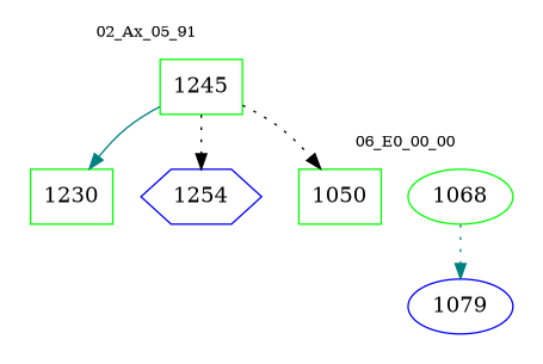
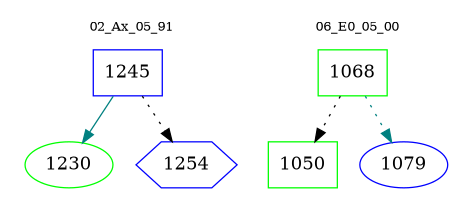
  digraph {
    node [color=green shape=box]
    edge [color=teal style=dotted]
-   n1 [label=1245]
-   n2 [label=1230]
+   n1 [color=blue label=1245]
+   n2 [label=1230 shape=ellipse]
    n3 [color=blue label=1254 shape=hexagon]
-   n4 [label=1068 shape=ellipse]
+   n4 [label=1068]
    n5 [label=1050]
    n6 [color=blue label=1079 shape=ellipse]
    subgraph cluster_1 {
      color=white
      fontsize=10
      label="02_Ax_05_91"
      n1
      n2
      n3
    }
    subgraph cluster_2 {
      color=white
      fontsize=10
-     label="06_E0_00_00"
+     label="06_E0_05_00"
      n4
      n5
      n6
    }
    n1 -> n2 [style=solid]
    n1 -> n3 [color=black]
-   n1 -> n5 [color=black]
+   n4 -> n5 [color=black]
    n4 -> n6
  }
